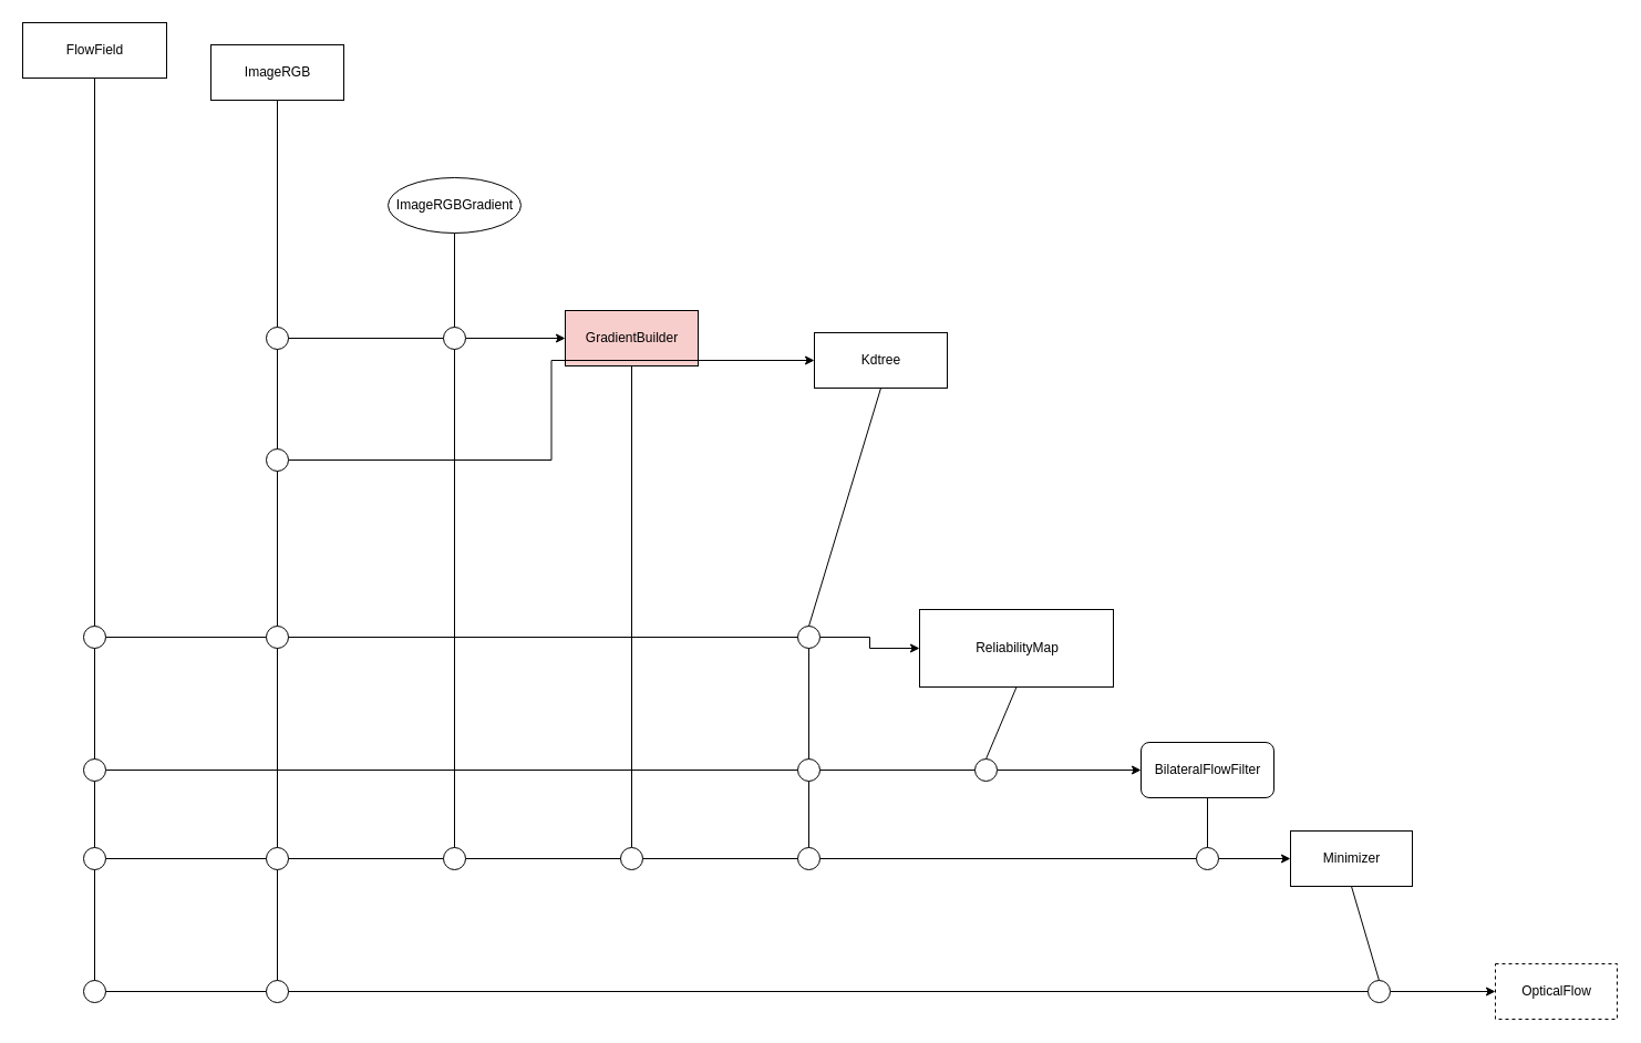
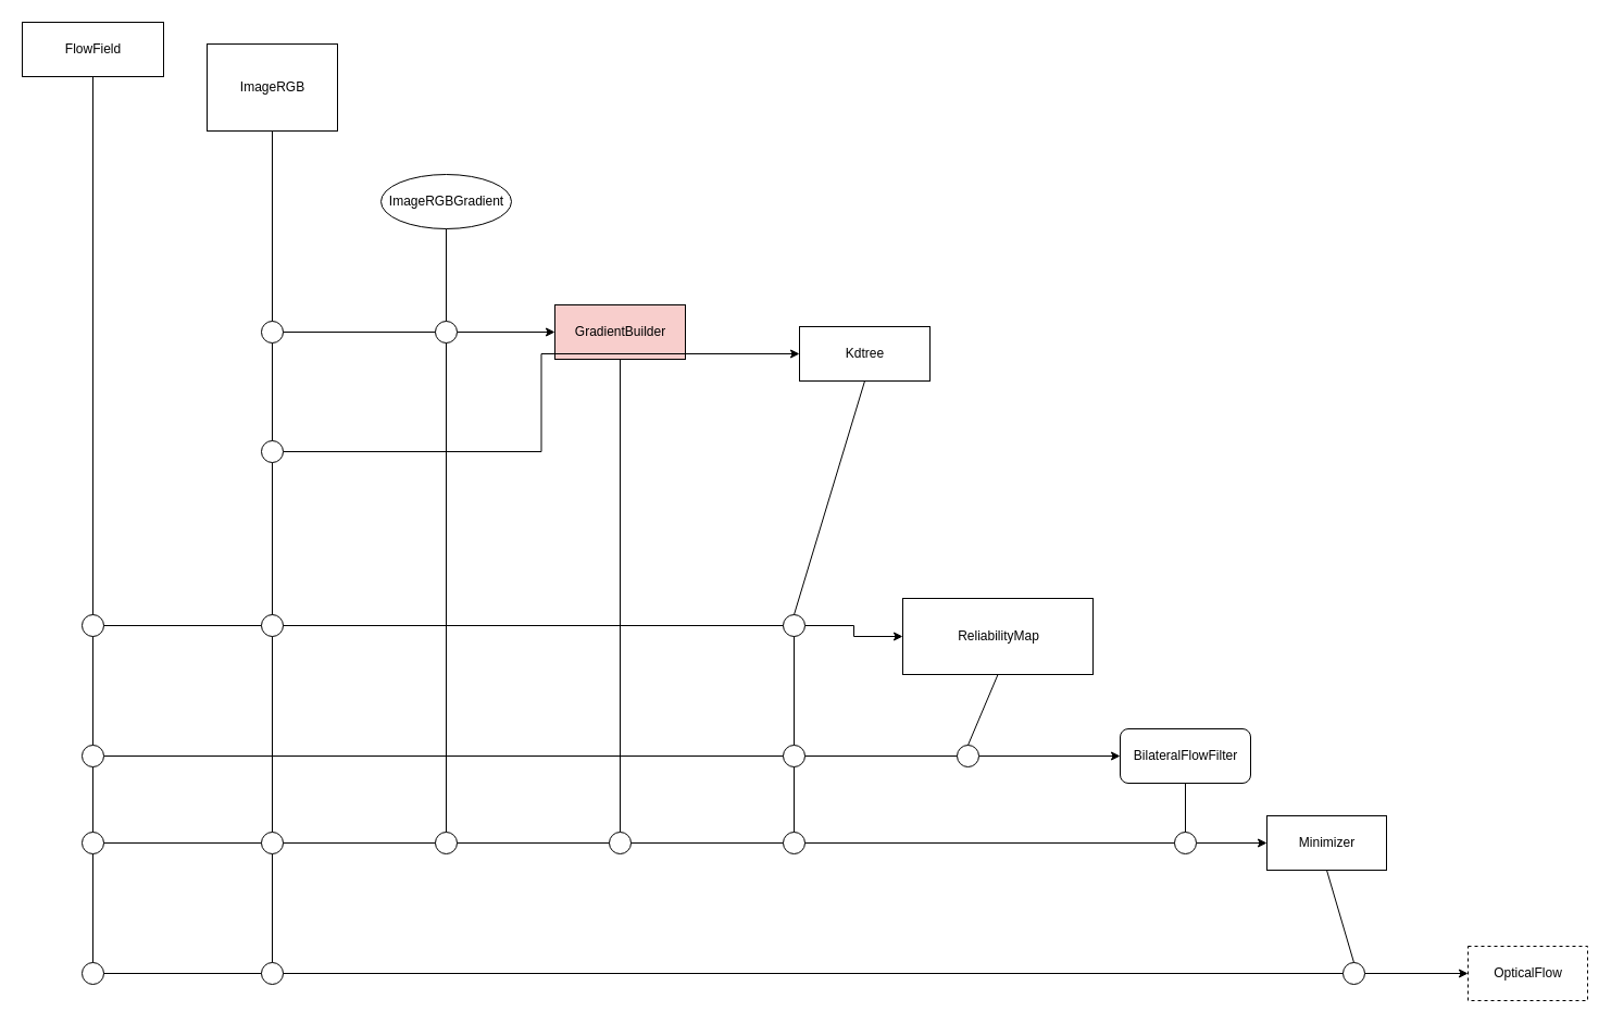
  <mxCell id="0" />
  <mxCell id="1" parent="0" />
  <mxCell id="2" value="FlowField" style="html=1;" vertex="1" parent="1"><mxGeometry x="20" y="20" width="130" height="50" as="geometry" /></mxCell>
- <mxCell id="3" value="ImageRGB" style="html=1;" vertex="1" parent="1"><mxGeometry x="190" y="40" width="120" height="50" as="geometry" /></mxCell>
+ <mxCell id="3" value="ImageRGB" style="html=1;" vertex="1" parent="1"><mxGeometry x="190" y="40" width="120" height="80" as="geometry" /></mxCell>
  <mxCell id="4" value="OpticalFlow" style="html=1;dashed=1;" vertex="1" parent="1"><mxGeometry x="1350" y="870" width="110" height="50" as="geometry" /></mxCell>
  <mxCell id="5" value="BilateralFlowFilter" style="html=1;rounded=1;" vertex="1" parent="1"><mxGeometry x="1030" y="670" width="120" height="50" as="geometry" /></mxCell>
  <mxCell id="6" value="GradientBuilder" style="html=1;fillColor=#f8cecc;" vertex="1" parent="1"><mxGeometry x="510" y="280" width="120" height="50" as="geometry" /></mxCell>
  <mxCell id="7" value="ImageRGBGradient" style="ellipse;html=1;" vertex="1" parent="1"><mxGeometry x="350" y="160" width="120" height="50" as="geometry" /></mxCell>
  <mxCell id="8" value="ReliabilityMap" style="html=1;" vertex="1" parent="1"><mxGeometry x="830" y="550" width="175" height="70" as="geometry" /></mxCell>
  <mxCell id="9" value="Kdtree" style="html=1;" vertex="1" parent="1"><mxGeometry x="735" y="300" width="120" height="50" as="geometry" /></mxCell>
  <mxCell id="10" value="Minimizer" style="html=1;" vertex="1" parent="1"><mxGeometry x="1165" y="750" width="110" height="50" as="geometry" /></mxCell>
  <mxCell id="11" style="edgeStyle=orthogonalEdgeStyle;rounded=0;orthogonalLoop=1;jettySize=auto;html=1;exitX=1;exitY=0.5;exitDx=0;exitDy=0;entryX=0;entryY=0.5;entryDx=0;entryDy=0;" edge="1" parent="1" source="12" target="6"><mxGeometry relative="1" as="geometry" /></mxCell>
  <mxCell id="12" value="" style="ellipse;whiteSpace=wrap;html=1;aspect=fixed;" vertex="1" parent="1"><mxGeometry x="400" y="295" width="20" height="20" as="geometry" /></mxCell>
  <mxCell id="13" value="" style="endArrow=none;html=1;entryX=0.5;entryY=1;entryDx=0;entryDy=0;exitX=0.5;exitY=0;exitDx=0;exitDy=0;" edge="1" parent="1" source="12" target="7"><mxGeometry width="50" height="50" relative="1" as="geometry"><mxPoint x="380" y="410" as="sourcePoint" /><mxPoint x="430" y="360" as="targetPoint" /></mxGeometry></mxCell>
  <mxCell id="14" value="" style="ellipse;whiteSpace=wrap;html=1;aspect=fixed;" vertex="1" parent="1"><mxGeometry x="240" y="295" width="20" height="20" as="geometry" /></mxCell>
  <mxCell id="15" value="" style="endArrow=none;html=1;entryX=0.5;entryY=1;entryDx=0;entryDy=0;exitX=0.5;exitY=0;exitDx=0;exitDy=0;" edge="1" parent="1" source="14" target="3"><mxGeometry width="50" height="50" relative="1" as="geometry"><mxPoint x="380" y="410" as="sourcePoint" /><mxPoint x="430" y="360" as="targetPoint" /></mxGeometry></mxCell>
  <mxCell id="16" value="" style="endArrow=none;html=1;exitX=1;exitY=0.5;exitDx=0;exitDy=0;entryX=0;entryY=0.5;entryDx=0;entryDy=0;" edge="1" parent="1" source="14" target="12"><mxGeometry width="50" height="50" relative="1" as="geometry"><mxPoint x="380" y="410" as="sourcePoint" /><mxPoint x="430" y="360" as="targetPoint" /></mxGeometry></mxCell>
  <mxCell id="17" style="edgeStyle=orthogonalEdgeStyle;rounded=0;orthogonalLoop=1;jettySize=auto;html=1;exitX=1;exitY=0.5;exitDx=0;exitDy=0;entryX=0;entryY=0.5;entryDx=0;entryDy=0;" edge="1" parent="1" source="18" target="9"><mxGeometry relative="1" as="geometry" /></mxCell>
  <mxCell id="18" value="" style="ellipse;whiteSpace=wrap;html=1;aspect=fixed;" vertex="1" parent="1"><mxGeometry x="240" y="405" width="20" height="20" as="geometry" /></mxCell>
  <mxCell id="19" value="" style="endArrow=none;html=1;entryX=0.5;entryY=1;entryDx=0;entryDy=0;exitX=0.5;exitY=0;exitDx=0;exitDy=0;" edge="1" parent="1" source="18" target="14"><mxGeometry width="50" height="50" relative="1" as="geometry"><mxPoint x="250" y="400" as="sourcePoint" /><mxPoint x="430" y="390" as="targetPoint" /></mxGeometry></mxCell>
  <mxCell id="20" value="" style="ellipse;whiteSpace=wrap;html=1;aspect=fixed;" vertex="1" parent="1"><mxGeometry x="240" y="565" width="20" height="20" as="geometry" /></mxCell>
  <mxCell id="21" value="" style="endArrow=none;html=1;exitX=0.5;exitY=1;exitDx=0;exitDy=0;entryX=0.5;entryY=0;entryDx=0;entryDy=0;" edge="1" parent="1" source="18" target="20"><mxGeometry width="50" height="50" relative="1" as="geometry"><mxPoint x="410" y="430" as="sourcePoint" /><mxPoint x="460" y="380" as="targetPoint" /></mxGeometry></mxCell>
  <mxCell id="22" value="" style="ellipse;whiteSpace=wrap;html=1;aspect=fixed;" vertex="1" parent="1"><mxGeometry x="75" y="565" width="20" height="20" as="geometry" /></mxCell>
  <mxCell id="23" value="" style="endArrow=none;html=1;entryX=0.5;entryY=1;entryDx=0;entryDy=0;exitX=0.5;exitY=0;exitDx=0;exitDy=0;" edge="1" parent="1" source="22" target="2"><mxGeometry width="50" height="50" relative="1" as="geometry"><mxPoint x="410" y="400" as="sourcePoint" /><mxPoint x="460" y="350" as="targetPoint" /></mxGeometry></mxCell>
  <mxCell id="24" value="" style="endArrow=none;html=1;exitX=1;exitY=0.5;exitDx=0;exitDy=0;entryX=0;entryY=0.5;entryDx=0;entryDy=0;" edge="1" parent="1" source="22" target="20"><mxGeometry width="50" height="50" relative="1" as="geometry"><mxPoint x="410" y="430" as="sourcePoint" /><mxPoint x="460" y="380" as="targetPoint" /></mxGeometry></mxCell>
  <mxCell id="25" style="edgeStyle=orthogonalEdgeStyle;rounded=0;orthogonalLoop=1;jettySize=auto;html=1;exitX=1;exitY=0.5;exitDx=0;exitDy=0;" edge="1" parent="1" source="26" target="8"><mxGeometry relative="1" as="geometry" /></mxCell>
  <mxCell id="26" value="" style="ellipse;whiteSpace=wrap;html=1;aspect=fixed;" vertex="1" parent="1"><mxGeometry x="720" y="565" width="20" height="20" as="geometry" /></mxCell>
  <mxCell id="27" value="" style="endArrow=none;html=1;exitX=1;exitY=0.5;exitDx=0;exitDy=0;entryX=0;entryY=0.5;entryDx=0;entryDy=0;" edge="1" parent="1" source="20" target="26"><mxGeometry width="50" height="50" relative="1" as="geometry"><mxPoint x="410" y="530" as="sourcePoint" /><mxPoint x="460" y="480" as="targetPoint" /></mxGeometry></mxCell>
  <mxCell id="28" value="" style="endArrow=none;html=1;entryX=0.5;entryY=1;entryDx=0;entryDy=0;exitX=0.5;exitY=0;exitDx=0;exitDy=0;" edge="1" parent="1" source="26" target="9"><mxGeometry width="50" height="50" relative="1" as="geometry"><mxPoint x="410" y="530" as="sourcePoint" /><mxPoint x="460" y="480" as="targetPoint" /></mxGeometry></mxCell>
  <mxCell id="29" value="" style="endArrow=none;html=1;entryX=0.5;entryY=1;entryDx=0;entryDy=0;exitX=0.5;exitY=0;exitDx=0;exitDy=0;" edge="1" parent="1" source="48" target="6"><mxGeometry width="50" height="50" relative="1" as="geometry"><mxPoint x="570" y="685" as="sourcePoint" /><mxPoint x="420" y="400" as="targetPoint" /></mxGeometry></mxCell>
  <mxCell id="30" value="" style="ellipse;whiteSpace=wrap;html=1;aspect=fixed;" vertex="1" parent="1"><mxGeometry x="720" y="685" width="20" height="20" as="geometry" /></mxCell>
  <mxCell id="31" value="" style="endArrow=none;html=1;exitX=0.5;exitY=1;exitDx=0;exitDy=0;entryX=0.5;entryY=0;entryDx=0;entryDy=0;" edge="1" parent="1" source="26" target="30"><mxGeometry width="50" height="50" relative="1" as="geometry"><mxPoint x="370" y="450" as="sourcePoint" /><mxPoint x="420" y="400" as="targetPoint" /></mxGeometry></mxCell>
  <mxCell id="32" value="" style="endArrow=none;html=1;exitX=1;exitY=0.5;exitDx=0;exitDy=0;entryX=0;entryY=0.5;entryDx=0;entryDy=0;" edge="1" parent="1" source="37" target="30"><mxGeometry width="50" height="50" relative="1" as="geometry"><mxPoint x="260" y="695" as="sourcePoint" /><mxPoint x="420" y="400" as="targetPoint" /></mxGeometry></mxCell>
  <mxCell id="33" style="edgeStyle=orthogonalEdgeStyle;rounded=0;orthogonalLoop=1;jettySize=auto;html=1;exitX=1;exitY=0.5;exitDx=0;exitDy=0;entryX=0;entryY=0.5;entryDx=0;entryDy=0;" edge="1" parent="1" source="34" target="5"><mxGeometry relative="1" as="geometry" /></mxCell>
  <mxCell id="34" value="" style="ellipse;whiteSpace=wrap;html=1;aspect=fixed;" vertex="1" parent="1"><mxGeometry x="880" y="685" width="20" height="20" as="geometry" /></mxCell>
  <mxCell id="35" value="" style="endArrow=none;html=1;exitX=0.5;exitY=1;exitDx=0;exitDy=0;entryX=0.5;entryY=0;entryDx=0;entryDy=0;" edge="1" parent="1" source="8" target="34"><mxGeometry width="50" height="50" relative="1" as="geometry"><mxPoint x="370" y="450" as="sourcePoint" /><mxPoint x="420" y="400" as="targetPoint" /></mxGeometry></mxCell>
  <mxCell id="36" value="" style="endArrow=none;html=1;exitX=1;exitY=0.5;exitDx=0;exitDy=0;entryX=0;entryY=0.5;entryDx=0;entryDy=0;" edge="1" parent="1" source="30" target="34"><mxGeometry width="50" height="50" relative="1" as="geometry"><mxPoint x="370" y="450" as="sourcePoint" /><mxPoint x="420" y="400" as="targetPoint" /></mxGeometry></mxCell>
  <mxCell id="37" value="" style="ellipse;whiteSpace=wrap;html=1;aspect=fixed;" vertex="1" parent="1"><mxGeometry x="75" y="685" width="20" height="20" as="geometry" /></mxCell>
  <mxCell id="38" value="" style="endArrow=none;html=1;exitX=0.5;exitY=1;exitDx=0;exitDy=0;entryX=0.5;entryY=0;entryDx=0;entryDy=0;" edge="1" parent="1" source="22" target="37"><mxGeometry width="50" height="50" relative="1" as="geometry"><mxPoint x="370" y="450" as="sourcePoint" /><mxPoint x="420" y="400" as="targetPoint" /></mxGeometry></mxCell>
  <mxCell id="39" style="edgeStyle=orthogonalEdgeStyle;rounded=0;orthogonalLoop=1;jettySize=auto;html=1;exitX=1;exitY=0.5;exitDx=0;exitDy=0;entryX=0;entryY=0.5;entryDx=0;entryDy=0;" edge="1" parent="1" source="40" target="10"><mxGeometry relative="1" as="geometry" /></mxCell>
  <mxCell id="40" value="" style="ellipse;whiteSpace=wrap;html=1;aspect=fixed;" vertex="1" parent="1"><mxGeometry x="1080" y="765" width="20" height="20" as="geometry" /></mxCell>
  <mxCell id="41" value="" style="ellipse;whiteSpace=wrap;html=1;aspect=fixed;" vertex="1" parent="1"><mxGeometry x="720" y="765" width="20" height="20" as="geometry" /></mxCell>
  <mxCell id="42" value="" style="ellipse;whiteSpace=wrap;html=1;aspect=fixed;" vertex="1" parent="1"><mxGeometry x="400" y="765" width="20" height="20" as="geometry" /></mxCell>
  <mxCell id="43" value="" style="ellipse;whiteSpace=wrap;html=1;aspect=fixed;" vertex="1" parent="1"><mxGeometry x="240" y="765" width="20" height="20" as="geometry" /></mxCell>
  <mxCell id="44" value="" style="ellipse;whiteSpace=wrap;html=1;aspect=fixed;" vertex="1" parent="1"><mxGeometry x="75" y="765" width="20" height="20" as="geometry" /></mxCell>
  <mxCell id="45" value="" style="endArrow=none;html=1;exitX=0.5;exitY=1;exitDx=0;exitDy=0;entryX=0.5;entryY=0;entryDx=0;entryDy=0;" edge="1" parent="1" source="37" target="44"><mxGeometry width="50" height="50" relative="1" as="geometry"><mxPoint x="540" y="490" as="sourcePoint" /><mxPoint x="590" y="440" as="targetPoint" /></mxGeometry></mxCell>
  <mxCell id="46" value="" style="endArrow=none;html=1;exitX=0.5;exitY=1;exitDx=0;exitDy=0;entryX=0.5;entryY=0;entryDx=0;entryDy=0;" edge="1" parent="1" source="20" target="43"><mxGeometry width="50" height="50" relative="1" as="geometry"><mxPoint x="540" y="490" as="sourcePoint" /><mxPoint x="590" y="440" as="targetPoint" /></mxGeometry></mxCell>
  <mxCell id="47" value="" style="endArrow=none;html=1;exitX=0.5;exitY=1;exitDx=0;exitDy=0;entryX=0.5;entryY=0;entryDx=0;entryDy=0;" edge="1" parent="1" source="12" target="42"><mxGeometry width="50" height="50" relative="1" as="geometry"><mxPoint x="540" y="490" as="sourcePoint" /><mxPoint x="590" y="440" as="targetPoint" /></mxGeometry></mxCell>
  <mxCell id="48" value="" style="ellipse;whiteSpace=wrap;html=1;aspect=fixed;" vertex="1" parent="1"><mxGeometry x="560" y="765" width="20" height="20" as="geometry" /></mxCell>
  <mxCell id="49" value="" style="endArrow=none;html=1;exitX=1;exitY=0.5;exitDx=0;exitDy=0;entryX=0;entryY=0.5;entryDx=0;entryDy=0;" edge="1" parent="1" source="44" target="43"><mxGeometry width="50" height="50" relative="1" as="geometry"><mxPoint x="540" y="490" as="sourcePoint" /><mxPoint x="590" y="440" as="targetPoint" /></mxGeometry></mxCell>
  <mxCell id="50" value="" style="endArrow=none;html=1;exitX=1;exitY=0.5;exitDx=0;exitDy=0;entryX=0;entryY=0.5;entryDx=0;entryDy=0;" edge="1" parent="1" source="43" target="42"><mxGeometry width="50" height="50" relative="1" as="geometry"><mxPoint x="540" y="490" as="sourcePoint" /><mxPoint x="590" y="440" as="targetPoint" /></mxGeometry></mxCell>
  <mxCell id="51" value="" style="endArrow=none;html=1;exitX=1;exitY=0.5;exitDx=0;exitDy=0;entryX=0;entryY=0.5;entryDx=0;entryDy=0;" edge="1" parent="1" source="42" target="48"><mxGeometry width="50" height="50" relative="1" as="geometry"><mxPoint x="540" y="490" as="sourcePoint" /><mxPoint x="590" y="440" as="targetPoint" /></mxGeometry></mxCell>
  <mxCell id="52" value="" style="endArrow=none;html=1;exitX=1;exitY=0.5;exitDx=0;exitDy=0;entryX=0;entryY=0.5;entryDx=0;entryDy=0;" edge="1" parent="1" source="48" target="41"><mxGeometry width="50" height="50" relative="1" as="geometry"><mxPoint x="540" y="490" as="sourcePoint" /><mxPoint x="590" y="440" as="targetPoint" /></mxGeometry></mxCell>
  <mxCell id="53" value="" style="endArrow=none;html=1;exitX=1;exitY=0.5;exitDx=0;exitDy=0;entryX=0;entryY=0.5;entryDx=0;entryDy=0;" edge="1" parent="1" source="41" target="40"><mxGeometry width="50" height="50" relative="1" as="geometry"><mxPoint x="540" y="490" as="sourcePoint" /><mxPoint x="590" y="440" as="targetPoint" /></mxGeometry></mxCell>
  <mxCell id="54" value="" style="endArrow=none;html=1;exitX=0.5;exitY=1;exitDx=0;exitDy=0;entryX=0.5;entryY=0;entryDx=0;entryDy=0;" edge="1" parent="1" source="5" target="40"><mxGeometry width="50" height="50" relative="1" as="geometry"><mxPoint x="540" y="490" as="sourcePoint" /><mxPoint x="590" y="440" as="targetPoint" /></mxGeometry></mxCell>
  <mxCell id="55" value="" style="endArrow=none;html=1;exitX=0.5;exitY=1;exitDx=0;exitDy=0;entryX=0.5;entryY=0;entryDx=0;entryDy=0;" edge="1" parent="1" source="30" target="41"><mxGeometry width="50" height="50" relative="1" as="geometry"><mxPoint x="540" y="490" as="sourcePoint" /><mxPoint x="590" y="440" as="targetPoint" /></mxGeometry></mxCell>
  <mxCell id="56" style="edgeStyle=orthogonalEdgeStyle;rounded=0;orthogonalLoop=1;jettySize=auto;html=1;exitX=1;exitY=0.5;exitDx=0;exitDy=0;entryX=0;entryY=0.5;entryDx=0;entryDy=0;" edge="1" parent="1" source="57" target="4"><mxGeometry relative="1" as="geometry" /></mxCell>
  <mxCell id="57" value="" style="ellipse;whiteSpace=wrap;html=1;aspect=fixed;" vertex="1" parent="1"><mxGeometry x="1235" y="885" width="20" height="20" as="geometry" /></mxCell>
  <mxCell id="58" value="" style="endArrow=none;html=1;exitX=0.5;exitY=1;exitDx=0;exitDy=0;entryX=0.5;entryY=0;entryDx=0;entryDy=0;" edge="1" parent="1" source="10" target="57"><mxGeometry width="50" height="50" relative="1" as="geometry"><mxPoint x="540" y="490" as="sourcePoint" /><mxPoint x="590" y="440" as="targetPoint" /></mxGeometry></mxCell>
  <mxCell id="59" value="" style="ellipse;whiteSpace=wrap;html=1;aspect=fixed;" vertex="1" parent="1"><mxGeometry x="240" y="885" width="20" height="20" as="geometry" /></mxCell>
  <mxCell id="60" value="" style="ellipse;whiteSpace=wrap;html=1;aspect=fixed;" vertex="1" parent="1"><mxGeometry x="75" y="885" width="20" height="20" as="geometry" /></mxCell>
  <mxCell id="61" value="" style="endArrow=none;html=1;exitX=0.5;exitY=1;exitDx=0;exitDy=0;entryX=0.5;entryY=0;entryDx=0;entryDy=0;" edge="1" parent="1" source="44" target="60"><mxGeometry width="50" height="50" relative="1" as="geometry"><mxPoint x="540" y="490" as="sourcePoint" /><mxPoint x="590" y="440" as="targetPoint" /></mxGeometry></mxCell>
  <mxCell id="62" value="" style="endArrow=none;html=1;exitX=0.5;exitY=1;exitDx=0;exitDy=0;entryX=0.5;entryY=0;entryDx=0;entryDy=0;" edge="1" parent="1" source="43" target="59"><mxGeometry width="50" height="50" relative="1" as="geometry"><mxPoint x="540" y="490" as="sourcePoint" /><mxPoint x="590" y="440" as="targetPoint" /></mxGeometry></mxCell>
  <mxCell id="63" value="" style="endArrow=none;html=1;exitX=1;exitY=0.5;exitDx=0;exitDy=0;entryX=0;entryY=0.5;entryDx=0;entryDy=0;" edge="1" parent="1" source="60" target="59"><mxGeometry width="50" height="50" relative="1" as="geometry"><mxPoint x="540" y="490" as="sourcePoint" /><mxPoint x="590" y="440" as="targetPoint" /></mxGeometry></mxCell>
  <mxCell id="64" value="" style="endArrow=none;html=1;exitX=1;exitY=0.5;exitDx=0;exitDy=0;entryX=0;entryY=0.5;entryDx=0;entryDy=0;" edge="1" parent="1" source="59" target="57"><mxGeometry width="50" height="50" relative="1" as="geometry"><mxPoint x="540" y="490" as="sourcePoint" /><mxPoint x="590" y="440" as="targetPoint" /></mxGeometry></mxCell>
